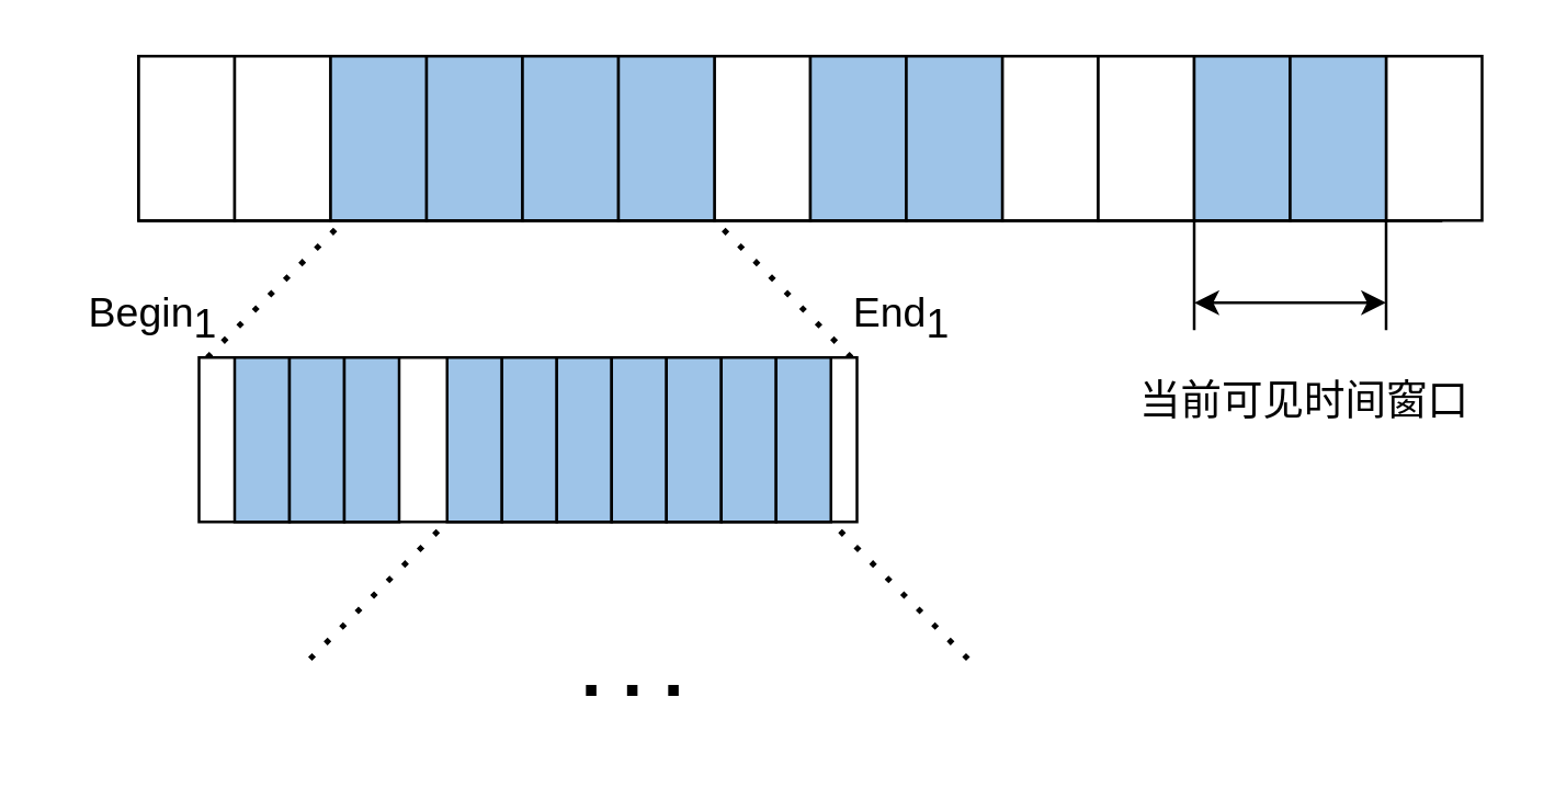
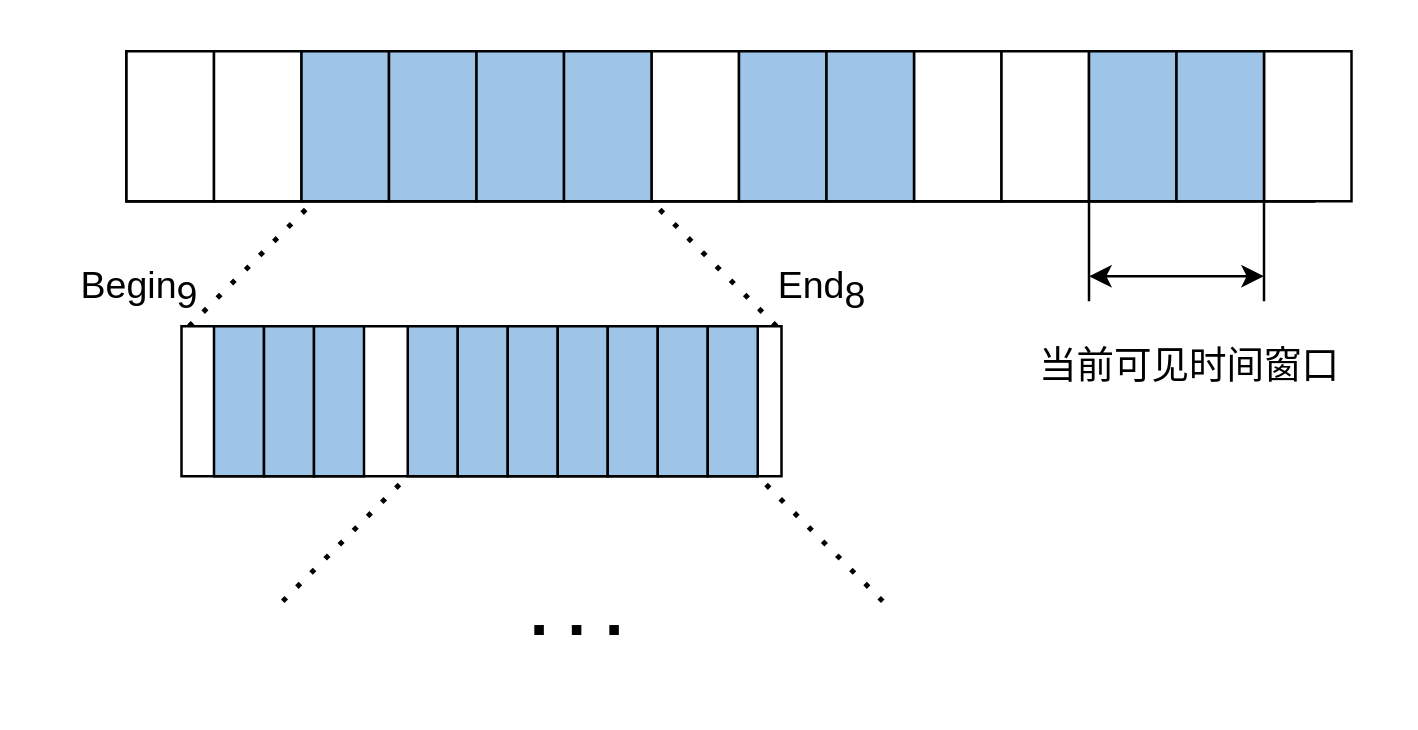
  <mxCell id="0" />
  <mxCell id="1" parent="0" />
  <mxCell id="2" value="" style="rounded=0;whiteSpace=wrap;html=1;fontSize=15;" vertex="1" parent="1"><mxGeometry x="50" y="20" width="475" height="60" as="geometry" /></mxCell>
  <mxCell id="3" value="" style="rounded=0;whiteSpace=wrap;html=1;fontSize=15;" vertex="1" parent="1"><mxGeometry x="50" y="20" width="475" height="60" as="geometry" /></mxCell>
  <mxCell id="4" value="" style="rounded=0;whiteSpace=wrap;html=1;fontSize=15;" vertex="1" parent="1"><mxGeometry x="50" y="20" width="35" height="60" as="geometry" /></mxCell>
  <mxCell id="5" value="" style="rounded=0;whiteSpace=wrap;html=1;fontSize=15;" vertex="1" parent="1"><mxGeometry x="505" y="20" width="35" height="60" as="geometry" /></mxCell>
  <mxCell id="6" value="" style="rounded=0;whiteSpace=wrap;html=1;fontSize=15;" vertex="1" parent="1"><mxGeometry x="85" y="20" width="35" height="60" as="geometry" /></mxCell>
  <mxCell id="7" value="" style="rounded=0;whiteSpace=wrap;html=1;fillColor=#9EC4E8;fontSize=15;" vertex="1" parent="1"><mxGeometry x="120" y="20" width="35" height="60" as="geometry" /></mxCell>
  <mxCell id="8" value="" style="rounded=0;whiteSpace=wrap;html=1;fontSize=15;" vertex="1" parent="1"><mxGeometry x="260" y="20" width="35" height="60" as="geometry" /></mxCell>
  <mxCell id="9" value="" style="rounded=0;whiteSpace=wrap;html=1;fontSize=15;" vertex="1" parent="1"><mxGeometry x="365" y="20" width="35" height="60" as="geometry" /></mxCell>
  <mxCell id="10" value="" style="rounded=0;whiteSpace=wrap;html=1;fontSize=15;" vertex="1" parent="1"><mxGeometry x="400" y="20" width="35" height="60" as="geometry" /></mxCell>
  <mxCell id="11" value="" style="rounded=0;whiteSpace=wrap;html=1;fillColor=#9EC4E8;fontSize=15;" vertex="1" parent="1"><mxGeometry x="155" y="20" width="35" height="60" as="geometry" /></mxCell>
  <mxCell id="12" value="" style="rounded=0;whiteSpace=wrap;html=1;fillColor=#9EC4E8;fontSize=15;" vertex="1" parent="1"><mxGeometry x="190" y="20" width="35" height="60" as="geometry" /></mxCell>
  <mxCell id="13" value="" style="rounded=0;whiteSpace=wrap;html=1;fillColor=#9EC4E8;fontSize=15;" vertex="1" parent="1"><mxGeometry x="435" y="20" width="35" height="60" as="geometry" /></mxCell>
  <mxCell id="14" value="" style="rounded=0;whiteSpace=wrap;html=1;fillColor=#9EC4E8;fontSize=15;" vertex="1" parent="1"><mxGeometry x="470" y="20" width="35" height="60" as="geometry" /></mxCell>
  <mxCell id="15" value="" style="rounded=0;whiteSpace=wrap;html=1;fillColor=#9EC4E8;fontSize=15;" vertex="1" parent="1"><mxGeometry x="225" y="20" width="35" height="60" as="geometry" /></mxCell>
  <mxCell id="16" value="" style="rounded=0;whiteSpace=wrap;html=1;fillColor=#9EC4E8;fontSize=15;" vertex="1" parent="1"><mxGeometry x="295" y="20" width="35" height="60" as="geometry" /></mxCell>
  <mxCell id="17" value="" style="rounded=0;whiteSpace=wrap;html=1;fillColor=#9EC4E8;fontSize=15;" vertex="1" parent="1"><mxGeometry x="330" y="20" width="35" height="60" as="geometry" /></mxCell>
  <mxCell id="18" value="" style="endArrow=none;dashed=1;html=1;dashPattern=1 3;strokeWidth=2;rounded=0;fontSize=15;" edge="1" parent="1"><mxGeometry width="50" height="50" relative="1" as="geometry"><mxPoint x="75" y="130" as="sourcePoint" /><mxPoint x="125" y="80" as="targetPoint" /></mxGeometry></mxCell>
  <mxCell id="19" value="" style="endArrow=none;dashed=1;html=1;dashPattern=1 3;strokeWidth=2;rounded=0;fontSize=15;" edge="1" parent="1"><mxGeometry width="50" height="50" relative="1" as="geometry"><mxPoint x="310" y="130" as="sourcePoint" /><mxPoint x="260" y="80" as="targetPoint" /></mxGeometry></mxCell>
  <mxCell id="20" value="" style="rounded=0;whiteSpace=wrap;html=1;fontSize=15;" vertex="1" parent="1"><mxGeometry x="72" y="130" width="240" height="60" as="geometry" /></mxCell>
  <mxCell id="21" value="" style="rounded=0;whiteSpace=wrap;html=1;fillColor=#9EC4E8;fontSize=15;" vertex="1" parent="1"><mxGeometry x="85" y="130" width="20" height="60" as="geometry" /></mxCell>
  <mxCell id="22" value="" style="rounded=0;whiteSpace=wrap;html=1;fillColor=#9EC4E8;fontSize=15;" vertex="1" parent="1"><mxGeometry x="105" y="130" width="20" height="60" as="geometry" /></mxCell>
  <mxCell id="23" value="" style="rounded=0;whiteSpace=wrap;html=1;fillColor=#9EC4E8;fontSize=15;" vertex="1" parent="1"><mxGeometry x="125" y="130" width="20" height="60" as="geometry" /></mxCell>
  <mxCell id="24" value="" style="rounded=0;whiteSpace=wrap;html=1;fillColor=#9EC4E8;fontSize=15;" vertex="1" parent="1"><mxGeometry x="162.5" y="130" width="20" height="60" as="geometry" /></mxCell>
  <mxCell id="25" value="" style="rounded=0;whiteSpace=wrap;html=1;fillColor=#9EC4E8;fontSize=15;" vertex="1" parent="1"><mxGeometry x="182.5" y="130" width="20" height="60" as="geometry" /></mxCell>
  <mxCell id="26" value="" style="rounded=0;whiteSpace=wrap;html=1;fillColor=#9EC4E8;fontSize=15;" vertex="1" parent="1"><mxGeometry x="202.5" y="130" width="20" height="60" as="geometry" /></mxCell>
  <mxCell id="27" value="" style="rounded=0;whiteSpace=wrap;html=1;fillColor=#9EC4E8;fontSize=15;" vertex="1" parent="1"><mxGeometry x="222.5" y="130" width="20" height="60" as="geometry" /></mxCell>
  <mxCell id="28" value="" style="rounded=0;whiteSpace=wrap;html=1;fillColor=#9EC4E8;fontSize=15;" vertex="1" parent="1"><mxGeometry x="242.5" y="130" width="20" height="60" as="geometry" /></mxCell>
  <mxCell id="29" value="" style="rounded=0;whiteSpace=wrap;html=1;fillColor=#9EC4E8;fontSize=15;" vertex="1" parent="1"><mxGeometry x="262.5" y="130" width="20" height="60" as="geometry" /></mxCell>
  <mxCell id="30" value="" style="rounded=0;whiteSpace=wrap;html=1;fillColor=#9EC4E8;fontSize=15;" vertex="1" parent="1"><mxGeometry x="282.5" y="130" width="20" height="60" as="geometry" /></mxCell>
- <mxCell id="31" value="Begin&lt;sub style=&quot;font-size: 15px;&quot;&gt;1&lt;/sub&gt;" style="text;html=1;align=center;verticalAlign=middle;resizable=0;points=[];autosize=1;strokeColor=none;fillColor=none;fontSize=15;" vertex="1" parent="1"><mxGeometry x="20" y="95" width="70" height="40" as="geometry" /></mxCell>
- <mxCell id="32" value="End&lt;sub style=&quot;font-size: 15px;&quot;&gt;1&lt;/sub&gt;" style="text;html=1;align=center;verticalAlign=middle;resizable=0;points=[];autosize=1;strokeColor=none;fillColor=none;fontSize=15;" vertex="1" parent="1"><mxGeometry x="297.5" y="95" width="60" height="40" as="geometry" /></mxCell>
+ <mxCell id="31" value="Begin&lt;sub style=&quot;font-size: 15px;&quot;&gt;9&lt;/sub&gt;" style="text;html=1;align=center;verticalAlign=middle;resizable=0;points=[];autosize=1;strokeColor=none;fillColor=none;fontSize=15;" vertex="1" parent="1"><mxGeometry x="20" y="95" width="70" height="40" as="geometry" /></mxCell>
+ <mxCell id="32" value="End&lt;sub style=&quot;font-size: 15px;&quot;&gt;8&lt;/sub&gt;" style="text;html=1;align=center;verticalAlign=middle;resizable=0;points=[];autosize=1;strokeColor=none;fillColor=none;fontSize=15;" vertex="1" parent="1"><mxGeometry x="297.5" y="95" width="60" height="40" as="geometry" /></mxCell>
  <mxCell id="33" value="" style="endArrow=none;dashed=1;html=1;dashPattern=1 3;strokeWidth=2;rounded=0;fontSize=15;" edge="1" parent="1"><mxGeometry width="50" height="50" relative="1" as="geometry"><mxPoint x="112.5" y="240" as="sourcePoint" /><mxPoint x="162.5" y="190" as="targetPoint" /></mxGeometry></mxCell>
  <mxCell id="34" value="" style="endArrow=none;dashed=1;html=1;dashPattern=1 3;strokeWidth=2;rounded=0;fontSize=15;" edge="1" parent="1"><mxGeometry width="50" height="50" relative="1" as="geometry"><mxPoint x="352.5" y="240" as="sourcePoint" /><mxPoint x="302.5" y="190" as="targetPoint" /></mxGeometry></mxCell>
  <mxCell id="35" value=". . ." style="text;html=1;align=center;verticalAlign=middle;resizable=0;points=[];autosize=1;strokeColor=none;fillColor=none;fontSize=27;fontStyle=1" vertex="1" parent="1"><mxGeometry x="200" y="220" width="60" height="50" as="geometry" /></mxCell>
  <mxCell id="36" value="" style="endArrow=none;html=1;rounded=0;fontSize=15;" edge="1" parent="1"><mxGeometry width="50" height="50" relative="1" as="geometry"><mxPoint x="435" y="120" as="sourcePoint" /><mxPoint x="435" y="80" as="targetPoint" /></mxGeometry></mxCell>
  <mxCell id="37" value="" style="endArrow=classic;startArrow=classic;html=1;rounded=0;fontSize=15;" edge="1" parent="1"><mxGeometry width="50" height="50" relative="1" as="geometry"><mxPoint x="435" y="110" as="sourcePoint" /><mxPoint x="505" y="110" as="targetPoint" /></mxGeometry></mxCell>
  <mxCell id="38" value="" style="endArrow=none;html=1;rounded=0;fontSize=15;" edge="1" parent="1"><mxGeometry width="50" height="50" relative="1" as="geometry"><mxPoint x="505" y="120" as="sourcePoint" /><mxPoint x="505" y="80" as="targetPoint" /></mxGeometry></mxCell>
  <mxCell id="39" value="当前可见时间窗口" style="text;html=1;align=center;verticalAlign=middle;resizable=0;points=[];autosize=1;strokeColor=none;fillColor=none;fontSize=15;" vertex="1" parent="1"><mxGeometry x="405" y="130" width="140" height="30" as="geometry" /></mxCell>
